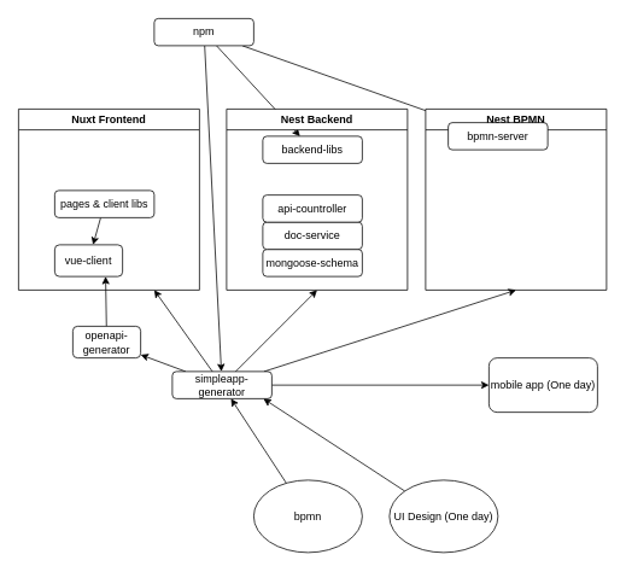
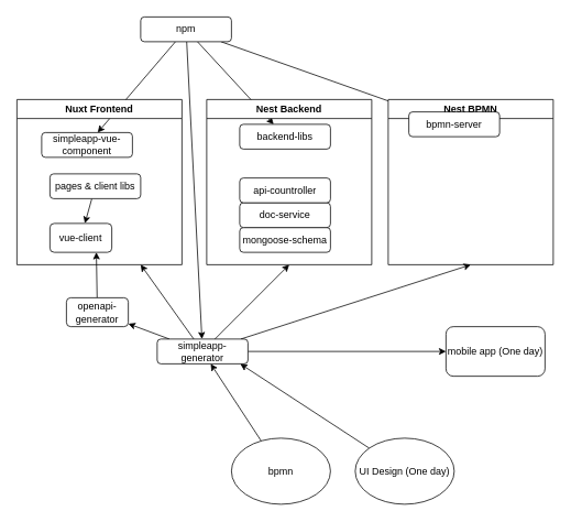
  <mxCell id="0" />
  <mxCell id="1" parent="0" />
+ <mxCell id="2" value="" style="edgeStyle=none;html=1;" edge="1" parent="1" source="6" target="8"><mxGeometry relative="1" as="geometry" /></mxCell>
  <mxCell id="3" style="edgeStyle=none;html=1;" edge="1" parent="1" source="6" target="18"><mxGeometry relative="1" as="geometry" /></mxCell>
  <mxCell id="4" value="" style="edgeStyle=none;html=1;" edge="1" parent="1" source="6" target="24"><mxGeometry relative="1" as="geometry" /></mxCell>
  <mxCell id="5" style="edgeStyle=none;html=1;" edge="1" parent="1" source="6" target="16"><mxGeometry relative="1" as="geometry" /></mxCell>
  <mxCell id="6" value="npm" style="rounded=1;whiteSpace=wrap;html=1;" vertex="1" parent="1"><mxGeometry x="170" y="20" width="110" height="30" as="geometry" /></mxCell>
  <mxCell id="7" value="Nuxt Frontend" style="swimlane;whiteSpace=wrap;html=1;" vertex="1" parent="1"><mxGeometry x="20" y="120" width="200" height="200" as="geometry" /></mxCell>
+ <mxCell id="8" value="simpleapp-vue-component" style="rounded=1;whiteSpace=wrap;html=1;" vertex="1" parent="7"><mxGeometry x="30" y="40" width="110" height="30" as="geometry" /></mxCell>
  <mxCell id="9" style="edgeStyle=none;html=1;" edge="1" parent="7" source="10" target="11"><mxGeometry relative="1" as="geometry" /></mxCell>
  <mxCell id="10" value="pages &amp;amp; client libs" style="rounded=1;whiteSpace=wrap;html=1;" vertex="1" parent="7"><mxGeometry x="40" y="90" width="110" height="30" as="geometry" /></mxCell>
  <mxCell id="11" value="vue-client" style="whiteSpace=wrap;html=1;rounded=1;" vertex="1" parent="7"><mxGeometry x="40" y="150" width="75" height="35" as="geometry" /></mxCell>
  <mxCell id="12" value="Nest Backend" style="swimlane;whiteSpace=wrap;html=1;" vertex="1" parent="1"><mxGeometry x="250" y="120" width="200" height="200" as="geometry" /></mxCell>
  <mxCell id="13" value="mongoose-schema" style="rounded=1;whiteSpace=wrap;html=1;" vertex="1" parent="12"><mxGeometry x="40" y="155" width="110" height="30" as="geometry" /></mxCell>
  <mxCell id="14" value="doc-service" style="rounded=1;whiteSpace=wrap;html=1;" vertex="1" parent="12"><mxGeometry x="40" y="125" width="110" height="30" as="geometry" /></mxCell>
  <mxCell id="15" value="api-countroller" style="rounded=1;whiteSpace=wrap;html=1;" vertex="1" parent="12"><mxGeometry x="40" y="95" width="110" height="30" as="geometry" /></mxCell>
  <mxCell id="16" value="backend-libs" style="rounded=1;whiteSpace=wrap;html=1;" vertex="1" parent="12"><mxGeometry x="40" y="30" width="110" height="30" as="geometry" /></mxCell>
  <mxCell id="17" value="Nest BPMN" style="swimlane;whiteSpace=wrap;html=1;" vertex="1" parent="1"><mxGeometry x="470" y="120" width="200" height="200" as="geometry" /></mxCell>
  <mxCell id="18" value="bpmn-server" style="rounded=1;whiteSpace=wrap;html=1;" vertex="1" parent="17"><mxGeometry x="25" y="15" width="110" height="30" as="geometry" /></mxCell>
  <mxCell id="19" value="" style="edgeStyle=none;html=1;entryX=0.75;entryY=1;entryDx=0;entryDy=0;" edge="1" parent="1" source="24" target="7"><mxGeometry relative="1" as="geometry" /></mxCell>
  <mxCell id="20" value="" style="edgeStyle=none;html=1;" edge="1" parent="1" source="24" target="26"><mxGeometry relative="1" as="geometry" /></mxCell>
  <mxCell id="21" style="edgeStyle=none;html=1;entryX=0.5;entryY=1;entryDx=0;entryDy=0;" edge="1" parent="1" source="24" target="12"><mxGeometry relative="1" as="geometry" /></mxCell>
  <mxCell id="22" style="edgeStyle=none;html=1;entryX=0.5;entryY=1;entryDx=0;entryDy=0;" edge="1" parent="1" source="24" target="17"><mxGeometry relative="1" as="geometry" /></mxCell>
  <mxCell id="23" value="" style="edgeStyle=none;html=1;" edge="1" parent="1" source="24" target="31"><mxGeometry relative="1" as="geometry" /></mxCell>
  <mxCell id="24" value="simpleapp-generator" style="rounded=1;whiteSpace=wrap;html=1;" vertex="1" parent="1"><mxGeometry x="190" y="410" width="110" height="30" as="geometry" /></mxCell>
  <mxCell id="25" style="edgeStyle=none;html=1;entryX=0.75;entryY=1;entryDx=0;entryDy=0;" edge="1" parent="1" source="26" target="11"><mxGeometry relative="1" as="geometry" /></mxCell>
  <mxCell id="26" value="openapi-generator" style="whiteSpace=wrap;html=1;rounded=1;" vertex="1" parent="1"><mxGeometry x="80" y="360" width="75" height="35" as="geometry" /></mxCell>
  <mxCell id="27" style="edgeStyle=none;html=1;" edge="1" parent="1" source="28" target="24"><mxGeometry relative="1" as="geometry" /></mxCell>
  <mxCell id="28" value="bpmn" style="ellipse;whiteSpace=wrap;html=1;" vertex="1" parent="1"><mxGeometry x="280" y="530" width="120" height="80" as="geometry" /></mxCell>
  <mxCell id="29" style="edgeStyle=none;html=1;entryX=0.916;entryY=1.003;entryDx=0;entryDy=0;entryPerimeter=0;" edge="1" parent="1" source="30" target="24"><mxGeometry relative="1" as="geometry" /></mxCell>
  <mxCell id="30" value="UI Design (One day)" style="ellipse;whiteSpace=wrap;html=1;" vertex="1" parent="1"><mxGeometry x="430" y="530" width="120" height="80" as="geometry" /></mxCell>
  <mxCell id="31" value="mobile app (One day)" style="whiteSpace=wrap;html=1;rounded=1;" vertex="1" parent="1"><mxGeometry x="540" y="395" width="120" height="60" as="geometry" /></mxCell>
